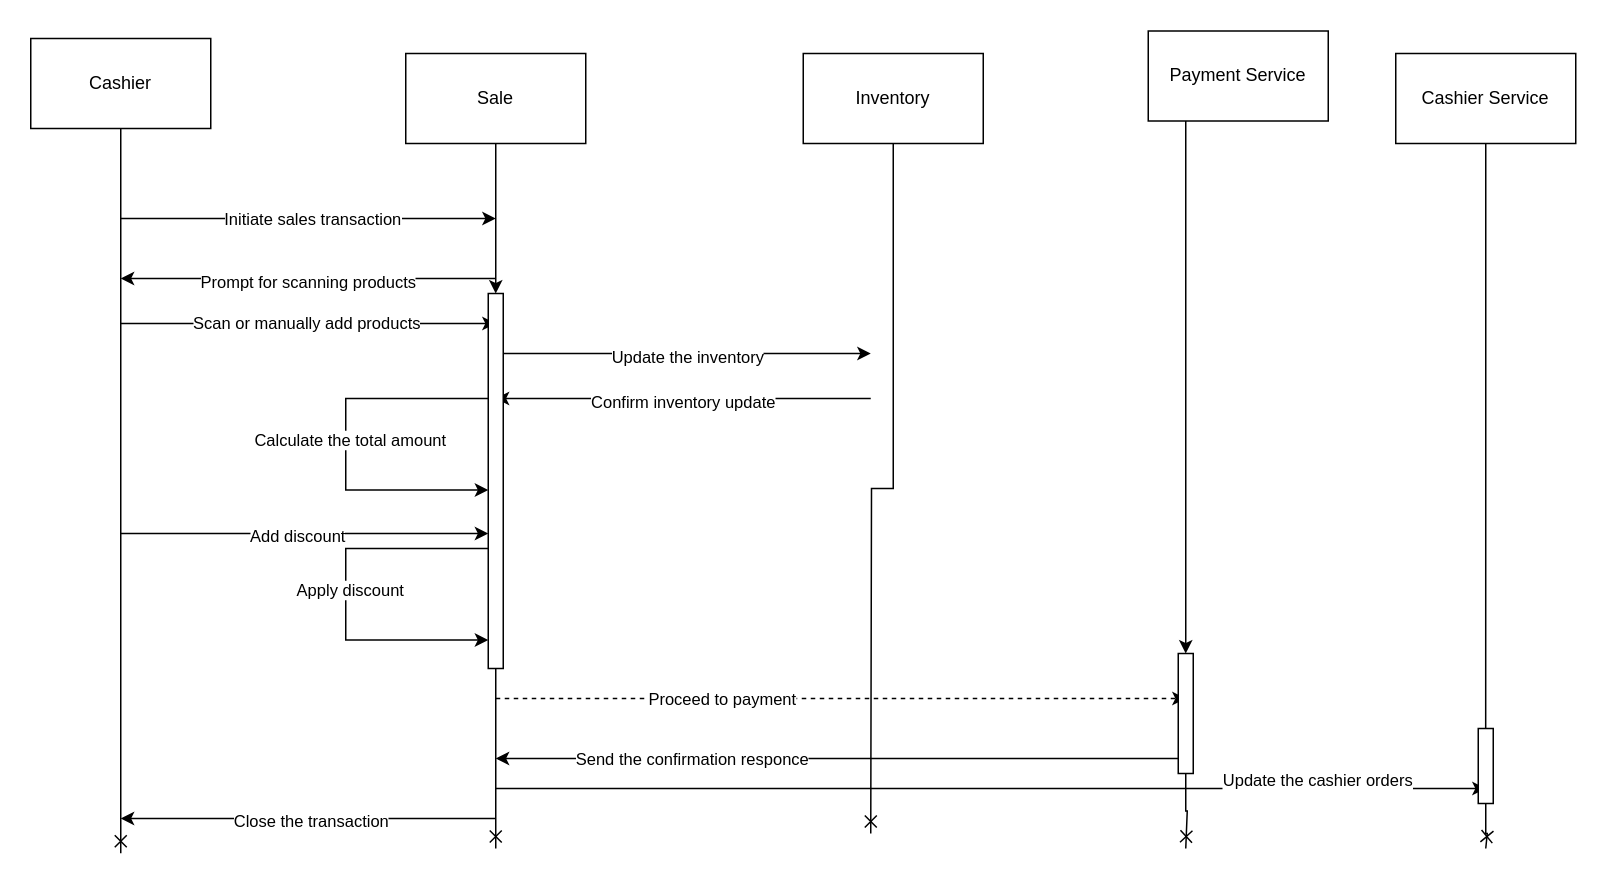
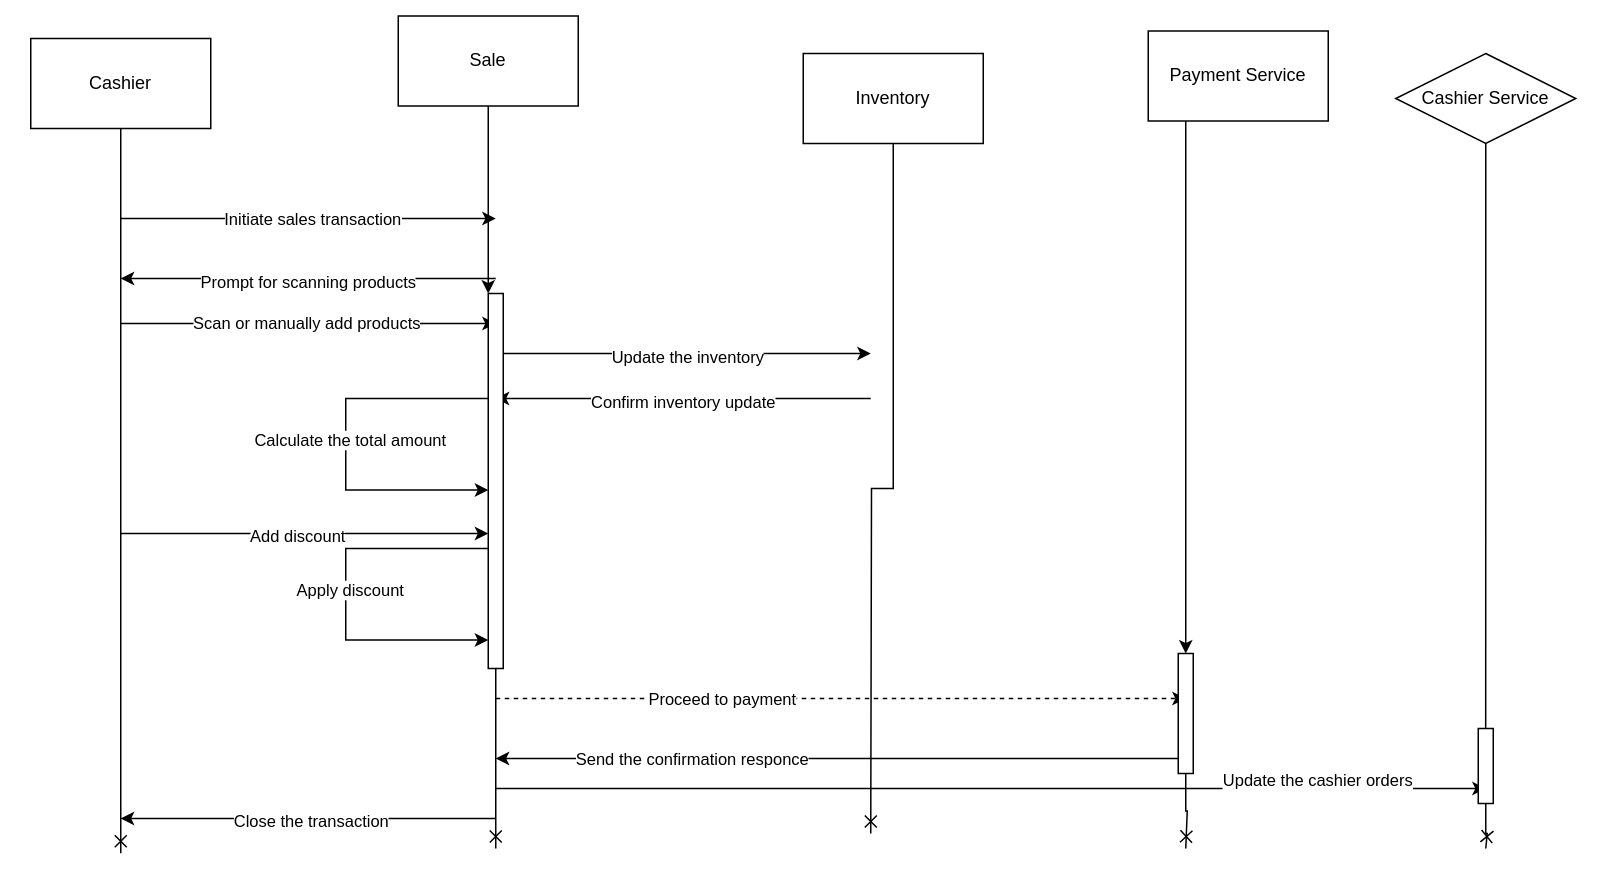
  <mxCell id="0" />
  <mxCell id="1" parent="0" />
  <mxCell id="2" style="edgeStyle=orthogonalEdgeStyle;rounded=0;orthogonalLoop=1;jettySize=auto;html=1;endArrow=cross;endFill=0;" edge="1" parent="1" source="3"><mxGeometry relative="1" as="geometry"><mxPoint x="80" y="568.2" as="targetPoint" /></mxGeometry></mxCell>
  <mxCell id="3" value="Cashier" style="rounded=0;whiteSpace=wrap;html=1;" vertex="1" parent="1"><mxGeometry x="20" y="25" width="120" height="60" as="geometry" /></mxCell>
  <mxCell id="4" style="edgeStyle=orthogonalEdgeStyle;rounded=0;orthogonalLoop=1;jettySize=auto;html=1;endArrow=cross;endFill=0;" edge="1" parent="1" source="21"><mxGeometry relative="1" as="geometry"><mxPoint x="330" y="565" as="targetPoint" /><Array as="points"><mxPoint x="330" y="420" /><mxPoint x="331" y="420" /></Array></mxGeometry></mxCell>
- <mxCell id="5" value="Sale" style="rounded=0;whiteSpace=wrap;html=1;" vertex="1" parent="1"><mxGeometry x="270" y="35" width="120" height="60" as="geometry" /></mxCell>
+ <mxCell id="5" value="Sale" style="rounded=0;whiteSpace=wrap;html=1;" vertex="1" parent="1"><mxGeometry x="265" y="10" width="120" height="60" as="geometry" /></mxCell>
  <mxCell id="6" style="edgeStyle=orthogonalEdgeStyle;rounded=0;orthogonalLoop=1;jettySize=auto;html=1;endArrow=cross;endFill=0;" edge="1" parent="1" source="7"><mxGeometry relative="1" as="geometry"><mxPoint x="580" y="555" as="targetPoint" /></mxGeometry></mxCell>
  <mxCell id="7" value="Inventory" style="rounded=0;whiteSpace=wrap;html=1;" vertex="1" parent="1"><mxGeometry x="535" y="35" width="120" height="60" as="geometry" /></mxCell>
  <mxCell id="8" value="" style="endArrow=classic;html=1;rounded=0;" edge="1" parent="1"><mxGeometry width="50" height="50" relative="1" as="geometry"><mxPoint x="80" y="145" as="sourcePoint" /><mxPoint x="330" y="145" as="targetPoint" /></mxGeometry></mxCell>
  <mxCell id="9" value="Initiate sales transaction" style="edgeLabel;html=1;align=center;verticalAlign=middle;resizable=0;points=[];" vertex="1" connectable="0" parent="8"><mxGeometry x="0.014" relative="1" as="geometry"><mxPoint as="offset" /></mxGeometry></mxCell>
  <mxCell id="10" value="" style="endArrow=classic;html=1;rounded=0;" edge="1" parent="1"><mxGeometry width="50" height="50" relative="1" as="geometry"><mxPoint x="330" y="185" as="sourcePoint" /><mxPoint x="80" y="185" as="targetPoint" /></mxGeometry></mxCell>
  <mxCell id="11" value="Prompt for scanning products" style="edgeLabel;html=1;align=center;verticalAlign=middle;resizable=0;points=[];" vertex="1" connectable="0" parent="10"><mxGeometry x="0.01" y="2" relative="1" as="geometry"><mxPoint as="offset" /></mxGeometry></mxCell>
  <mxCell id="12" value="" style="endArrow=classic;html=1;rounded=0;" edge="1" parent="1"><mxGeometry width="50" height="50" relative="1" as="geometry"><mxPoint x="80" y="215" as="sourcePoint" /><mxPoint x="330" y="215" as="targetPoint" /></mxGeometry></mxCell>
  <mxCell id="13" value="Scan or manually add products" style="edgeLabel;html=1;align=center;verticalAlign=middle;resizable=0;points=[];" vertex="1" connectable="0" parent="12"><mxGeometry x="-0.018" y="1" relative="1" as="geometry"><mxPoint as="offset" /></mxGeometry></mxCell>
  <mxCell id="14" value="" style="endArrow=classic;html=1;rounded=0;" edge="1" parent="1"><mxGeometry width="50" height="50" relative="1" as="geometry"><mxPoint x="330" y="235" as="sourcePoint" /><mxPoint x="580" y="235" as="targetPoint" /></mxGeometry></mxCell>
  <mxCell id="15" value="Update the inventory" style="edgeLabel;html=1;align=center;verticalAlign=middle;resizable=0;points=[];" vertex="1" connectable="0" parent="14"><mxGeometry x="0.014" y="-2" relative="1" as="geometry"><mxPoint as="offset" /></mxGeometry></mxCell>
  <mxCell id="16" value="" style="endArrow=classic;html=1;rounded=0;" edge="1" parent="1"><mxGeometry width="50" height="50" relative="1" as="geometry"><mxPoint x="580" y="265" as="sourcePoint" /><mxPoint x="330" y="265" as="targetPoint" /></mxGeometry></mxCell>
  <mxCell id="17" value="Confirm inventory update" style="edgeLabel;html=1;align=center;verticalAlign=middle;resizable=0;points=[];" vertex="1" connectable="0" parent="16"><mxGeometry x="0.01" y="2" relative="1" as="geometry"><mxPoint as="offset" /></mxGeometry></mxCell>
  <mxCell id="18" value="" style="edgeStyle=orthogonalEdgeStyle;rounded=0;orthogonalLoop=1;jettySize=auto;html=1;" edge="1" parent="1" source="5" target="21"><mxGeometry relative="1" as="geometry"><mxPoint x="330" y="565" as="targetPoint" /><mxPoint x="330" y="95" as="sourcePoint" /><Array as="points"><mxPoint x="330" y="195" /><mxPoint x="330" y="195" /></Array></mxGeometry></mxCell>
  <mxCell id="19" style="edgeStyle=orthogonalEdgeStyle;rounded=0;orthogonalLoop=1;jettySize=auto;html=1;curved=0;" edge="1" parent="1" source="21" target="21"><mxGeometry relative="1" as="geometry"><mxPoint x="320" y="325" as="targetPoint" /><Array as="points"><mxPoint x="230" y="265" /><mxPoint x="230" y="326" /></Array></mxGeometry></mxCell>
  <mxCell id="20" value="Calculate the total amount" style="edgeLabel;html=1;align=center;verticalAlign=middle;resizable=0;points=[];" vertex="1" connectable="0" parent="19"><mxGeometry x="-0.026" y="2" relative="1" as="geometry"><mxPoint as="offset" /></mxGeometry></mxCell>
  <mxCell id="21" value="" style="html=1;points=[[0,0,0,0,5],[0,1,0,0,-5],[1,0,0,0,5],[1,1,0,0,-5]];perimeter=orthogonalPerimeter;outlineConnect=0;targetShapes=umlLifeline;portConstraint=eastwest;newEdgeStyle={&quot;curved&quot;:0,&quot;rounded&quot;:0};" vertex="1" parent="1"><mxGeometry x="325" y="195" width="10" height="250" as="geometry" /></mxCell>
  <mxCell id="22" value="" style="endArrow=classic;html=1;rounded=0;" edge="1" parent="1" target="21"><mxGeometry width="50" height="50" relative="1" as="geometry"><mxPoint x="80" y="355" as="sourcePoint" /><mxPoint x="340" y="325" as="targetPoint" /></mxGeometry></mxCell>
  <mxCell id="23" value="Add discount" style="edgeLabel;html=1;align=center;verticalAlign=middle;resizable=0;points=[];" vertex="1" connectable="0" parent="22"><mxGeometry x="-0.046" y="-1" relative="1" as="geometry"><mxPoint as="offset" /></mxGeometry></mxCell>
  <mxCell id="24" style="edgeStyle=orthogonalEdgeStyle;rounded=0;orthogonalLoop=1;jettySize=auto;html=1;curved=0;" edge="1" parent="1"><mxGeometry relative="1" as="geometry"><mxPoint x="325" y="426" as="targetPoint" /><mxPoint x="325" y="365" as="sourcePoint" /><Array as="points"><mxPoint x="230" y="365" /><mxPoint x="230" y="426" /></Array></mxGeometry></mxCell>
  <mxCell id="25" value="Apply discount" style="edgeLabel;html=1;align=center;verticalAlign=middle;resizable=0;points=[];" vertex="1" connectable="0" parent="24"><mxGeometry x="-0.026" y="2" relative="1" as="geometry"><mxPoint as="offset" /></mxGeometry></mxCell>
  <mxCell id="26" style="edgeStyle=orthogonalEdgeStyle;rounded=0;orthogonalLoop=1;jettySize=auto;html=1;endArrow=cross;endFill=0;" edge="1" parent="1" source="39"><mxGeometry relative="1" as="geometry"><mxPoint x="790" y="565" as="targetPoint" /><Array as="points"><mxPoint x="790" y="540" /><mxPoint x="791" y="565" /></Array></mxGeometry></mxCell>
  <mxCell id="27" value="Payment Service" style="rounded=0;whiteSpace=wrap;html=1;" vertex="1" parent="1"><mxGeometry x="765" y="20" width="120" height="60" as="geometry" /></mxCell>
  <mxCell id="28" value="" style="endArrow=classic;html=1;rounded=0;dashed=1;" edge="1" parent="1"><mxGeometry width="50" height="50" relative="1" as="geometry"><mxPoint x="330" y="465" as="sourcePoint" /><mxPoint x="790" y="465" as="targetPoint" /></mxGeometry></mxCell>
  <mxCell id="29" value="Proceed to payment" style="edgeLabel;html=1;align=center;verticalAlign=middle;resizable=0;points=[];" vertex="1" connectable="0" parent="28"><mxGeometry x="0.005" relative="1" as="geometry"><mxPoint x="-81" as="offset" /></mxGeometry></mxCell>
  <mxCell id="30" value="" style="endArrow=classic;html=1;rounded=0;" edge="1" parent="1"><mxGeometry width="50" height="50" relative="1" as="geometry"><mxPoint x="790" y="505" as="sourcePoint" /><mxPoint x="330" y="505" as="targetPoint" /></mxGeometry></mxCell>
  <mxCell id="31" value="Send the confirmation responce" style="edgeLabel;html=1;align=center;verticalAlign=middle;resizable=0;points=[];" vertex="1" connectable="0" parent="30"><mxGeometry x="0.434" relative="1" as="geometry"><mxPoint as="offset" /></mxGeometry></mxCell>
  <mxCell id="32" value="" style="endArrow=classic;html=1;rounded=0;" edge="1" parent="1"><mxGeometry width="50" height="50" relative="1" as="geometry"><mxPoint x="330" y="545" as="sourcePoint" /><mxPoint x="80" y="545" as="targetPoint" /></mxGeometry></mxCell>
  <mxCell id="33" value="Close the transaction" style="edgeLabel;html=1;align=center;verticalAlign=middle;resizable=0;points=[];" vertex="1" connectable="0" parent="32"><mxGeometry y="1" relative="1" as="geometry"><mxPoint x="1" as="offset" /></mxGeometry></mxCell>
  <mxCell id="34" style="edgeStyle=orthogonalEdgeStyle;rounded=0;orthogonalLoop=1;jettySize=auto;html=1;endArrow=cross;endFill=0;" edge="1" parent="1" source="41"><mxGeometry relative="1" as="geometry"><mxPoint x="990" y="565" as="targetPoint" /><Array as="points"><mxPoint x="990" y="555" /><mxPoint x="991" y="555" /><mxPoint x="991" y="565" /></Array></mxGeometry></mxCell>
- <mxCell id="35" value="Cashier Service" style="rounded=0;whiteSpace=wrap;html=1;" vertex="1" parent="1"><mxGeometry x="930" y="35" width="120" height="60" as="geometry" /></mxCell>
+ <mxCell id="35" value="Cashier Service" style="rhombus;whiteSpace=wrap;html=1;" vertex="1" parent="1"><mxGeometry x="930" y="35" width="120" height="60" as="geometry" /></mxCell>
  <mxCell id="36" value="" style="endArrow=classic;html=1;rounded=0;" edge="1" parent="1"><mxGeometry width="50" height="50" relative="1" as="geometry"><mxPoint x="330" y="525" as="sourcePoint" /><mxPoint x="990" y="525" as="targetPoint" /></mxGeometry></mxCell>
  <mxCell id="37" value="Update the cashier orders" style="edgeLabel;html=1;align=center;verticalAlign=middle;resizable=0;points=[];" vertex="1" connectable="0" parent="36"><mxGeometry x="0.66" y="6" relative="1" as="geometry"><mxPoint x="-1" as="offset" /></mxGeometry></mxCell>
  <mxCell id="38" value="" style="edgeStyle=orthogonalEdgeStyle;rounded=0;orthogonalLoop=1;jettySize=auto;html=1;" edge="1" parent="1" source="27" target="39"><mxGeometry relative="1" as="geometry"><mxPoint x="790" y="565" as="targetPoint" /><mxPoint x="790" y="95" as="sourcePoint" /><Array as="points"><mxPoint x="790" y="375" /><mxPoint x="790" y="375" /></Array></mxGeometry></mxCell>
  <mxCell id="39" value="" style="html=1;points=[[0,0,0,0,5],[0,1,0,0,-5],[1,0,0,0,5],[1,1,0,0,-5]];perimeter=orthogonalPerimeter;outlineConnect=0;targetShapes=umlLifeline;portConstraint=eastwest;newEdgeStyle={&quot;curved&quot;:0,&quot;rounded&quot;:0};" vertex="1" parent="1"><mxGeometry x="785" y="435" width="10" height="80" as="geometry" /></mxCell>
  <mxCell id="40" value="" style="edgeStyle=orthogonalEdgeStyle;rounded=0;orthogonalLoop=1;jettySize=auto;html=1;exitX=0.5;exitY=1;exitDx=0;exitDy=0;" edge="1" parent="1" source="35"><mxGeometry relative="1" as="geometry"><mxPoint x="989.95" y="527.528" as="targetPoint" /><mxPoint x="984.998" y="112.48" as="sourcePoint" /><Array as="points" /></mxGeometry></mxCell>
  <mxCell id="41" value="" style="html=1;points=[[0,0,0,0,5],[0,1,0,0,-5],[1,0,0,0,5],[1,1,0,0,-5]];perimeter=orthogonalPerimeter;outlineConnect=0;targetShapes=umlLifeline;portConstraint=eastwest;newEdgeStyle={&quot;curved&quot;:0,&quot;rounded&quot;:0};" vertex="1" parent="1"><mxGeometry x="985" y="485" width="10" height="50" as="geometry" /></mxCell>
